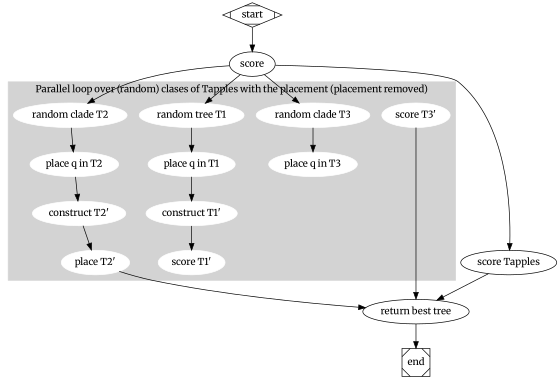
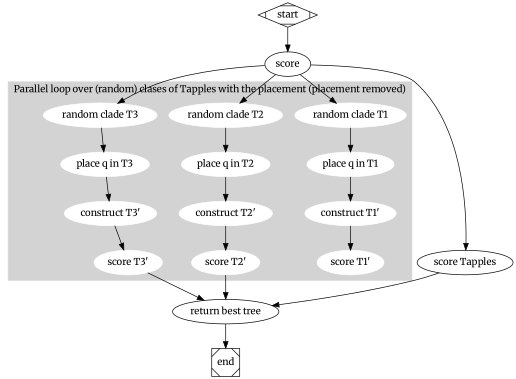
  digraph {
    fontname=Merriweather
    rankdir=TB
    node [color=white fontname=Merriweather style=filled]
    edge [fontname=Merriweather]
-   n1 [label="random tree T1"]
+   n1 [label="random clade T1"]
    n2 [label="place q in T1"]
    n3 [label="random clade T2"]
    n4 [label="place q in T2"]
    n5 [label="random clade T3"]
    n6 [label="place q in T3"]
    n7 [label="construct T1'"]
    n8 [label="construct T2'"]
+   n9 [label="construct T3'"]
    n10 [label="score T1'"]
-   n11 [label="place T2'"]
+   n11 [label="score T2'"]
    n12 [label="score T3'"]
    n13 [label="return best tree" color="" style=""]
    end [shape=Msquare color="" style=""]
    n15 [label="score Tapples" color="" style=""]
    n16 [label=score color="" style=""]
    start [shape=Mdiamond color="" style=""]
    subgraph cluster_1 {
      color=lightgrey
      label="Parallel loop over (random) clases of Tapples with the placement (placement removed)"
      style=filled
      n1
      n2
      n3
      n4
      n5
      n6
      n7
      n8
+     n9
      n10
      n11
      n12
    }
    n1 -> n2
    n2 -> n7
    n3 -> n4
    n4 -> n8
    n5 -> n6
+   n6 -> n9
    n7 -> n10
    n8 -> n11
+   n9 -> n12
    n11 -> n13
    n12 -> n13
    n13 -> end
    n15 -> n13
    n16 -> n1
    n16 -> n3
    n16 -> n5
    n16 -> n15
    start -> n16
  }
